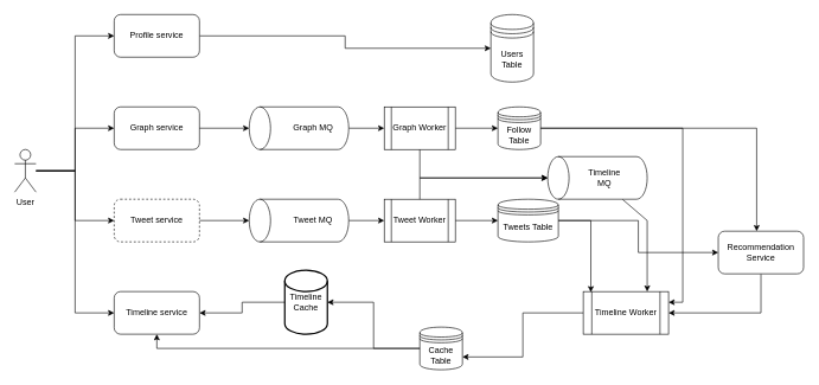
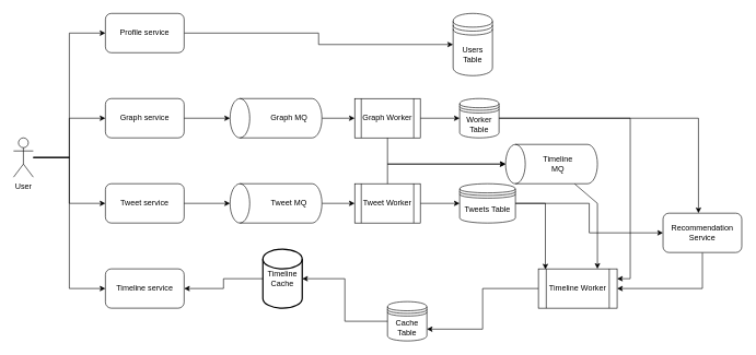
  <mxCell id="0" />
  <mxCell id="1" parent="0" />
  <mxCell id="2" style="edgeStyle=orthogonalEdgeStyle;rounded=0;orthogonalLoop=1;jettySize=auto;html=1;entryX=0;entryY=0.5;entryDx=0;entryDy=0;" edge="1" parent="1" source="6" target="21"><mxGeometry relative="1" as="geometry" /></mxCell>
  <mxCell id="3" style="edgeStyle=orthogonalEdgeStyle;rounded=0;orthogonalLoop=1;jettySize=auto;html=1;entryX=0;entryY=0.5;entryDx=0;entryDy=0;" edge="1" parent="1" source="6" target="7"><mxGeometry relative="1" as="geometry" /></mxCell>
  <mxCell id="4" style="edgeStyle=orthogonalEdgeStyle;rounded=0;orthogonalLoop=1;jettySize=auto;html=1;entryX=0;entryY=0.5;entryDx=0;entryDy=0;" edge="1" parent="1" source="6" target="8"><mxGeometry relative="1" as="geometry" /></mxCell>
  <mxCell id="5" style="edgeStyle=orthogonalEdgeStyle;rounded=0;orthogonalLoop=1;jettySize=auto;html=1;entryX=0;entryY=0.5;entryDx=0;entryDy=0;" edge="1" parent="1" source="6" target="9"><mxGeometry relative="1" as="geometry" /></mxCell>
  <mxCell id="6" value="User" style="shape=umlActor;verticalLabelPosition=bottom;verticalAlign=top;html=1;outlineConnect=0;" vertex="1" parent="1"><mxGeometry x="20" y="210" width="30" height="60" as="geometry" /></mxCell>
  <mxCell id="7" value="Graph service" style="rounded=1;whiteSpace=wrap;html=1;" vertex="1" parent="1"><mxGeometry x="160" y="150" width="120" height="60" as="geometry" /></mxCell>
- <mxCell id="8" value="Tweet service" style="rounded=1;whiteSpace=wrap;html=1;dashed=1;" vertex="1" parent="1"><mxGeometry x="160" y="280" width="120" height="60" as="geometry" /></mxCell>
+ <mxCell id="8" value="Tweet service" style="rounded=1;whiteSpace=wrap;html=1;" vertex="1" parent="1"><mxGeometry x="160" y="280" width="120" height="60" as="geometry" /></mxCell>
  <mxCell id="9" value="Timeline service" style="rounded=1;whiteSpace=wrap;html=1;" vertex="1" parent="1"><mxGeometry x="160" y="410" width="120" height="60" as="geometry" /></mxCell>
  <mxCell id="10" style="edgeStyle=orthogonalEdgeStyle;rounded=0;orthogonalLoop=1;jettySize=auto;html=1;entryX=0;entryY=0.5;entryDx=0;entryDy=0;" edge="1" parent="1" source="11" target="25"><mxGeometry relative="1" as="geometry" /></mxCell>
  <mxCell id="11" value="" style="shape=cylinder3;whiteSpace=wrap;html=1;boundedLbl=1;backgroundOutline=1;size=15;rotation=-90;" vertex="1" parent="1"><mxGeometry x="390" y="110" width="60" height="140" as="geometry" /></mxCell>
  <mxCell id="12" style="edgeStyle=orthogonalEdgeStyle;rounded=0;orthogonalLoop=1;jettySize=auto;html=1;entryX=0;entryY=0.5;entryDx=0;entryDy=0;" edge="1" parent="1" source="13" target="27"><mxGeometry relative="1" as="geometry" /></mxCell>
  <mxCell id="13" value="" style="shape=cylinder3;whiteSpace=wrap;html=1;boundedLbl=1;backgroundOutline=1;size=15;rotation=-90;" vertex="1" parent="1"><mxGeometry x="390" y="240" width="60" height="140" as="geometry" /></mxCell>
  <mxCell id="14" value="Graph MQ" style="text;html=1;align=center;verticalAlign=middle;whiteSpace=wrap;rounded=0;" vertex="1" parent="1"><mxGeometry x="410" y="165" width="60" height="30" as="geometry" /></mxCell>
  <mxCell id="15" value="Tweet MQ" style="text;html=1;align=center;verticalAlign=middle;whiteSpace=wrap;rounded=0;" vertex="1" parent="1"><mxGeometry x="410" y="295" width="60" height="30" as="geometry" /></mxCell>
  <mxCell id="16" style="edgeStyle=orthogonalEdgeStyle;rounded=0;orthogonalLoop=1;jettySize=auto;html=1;entryX=1;entryY=0.25;entryDx=0;entryDy=0;" edge="1" parent="1" source="17" target="34"><mxGeometry relative="1" as="geometry" /></mxCell>
- <mxCell id="17" value="Follow Table" style="shape=datastore;whiteSpace=wrap;html=1;" vertex="1" parent="1"><mxGeometry x="700" y="150" width="60" height="60" as="geometry" /></mxCell>
+ <mxCell id="17" value="Worker Table" style="shape=datastore;whiteSpace=wrap;html=1;" vertex="1" parent="1"><mxGeometry x="700" y="150" width="60" height="60" as="geometry" /></mxCell>
  <mxCell id="18" style="edgeStyle=orthogonalEdgeStyle;rounded=0;orthogonalLoop=1;jettySize=auto;html=1;entryX=0;entryY=0.5;entryDx=0;entryDy=0;" edge="1" parent="1" source="19" target="42"><mxGeometry relative="1" as="geometry" /></mxCell>
  <mxCell id="19" value="Tweets Table" style="shape=datastore;whiteSpace=wrap;html=1;" vertex="1" parent="1"><mxGeometry x="700" y="280" width="85" height="60" as="geometry" /></mxCell>
  <mxCell id="20" style="edgeStyle=orthogonalEdgeStyle;rounded=0;orthogonalLoop=1;jettySize=auto;html=1;entryX=0;entryY=0.5;entryDx=0;entryDy=0;" edge="1" parent="1" source="21" target="22"><mxGeometry relative="1" as="geometry"><mxPoint x="670" y="50" as="targetPoint" /></mxGeometry></mxCell>
  <mxCell id="21" value="Profile service" style="rounded=1;whiteSpace=wrap;html=1;" vertex="1" parent="1"><mxGeometry x="160" y="20" width="120" height="60" as="geometry" /></mxCell>
  <mxCell id="22" value="Users Table" style="shape=datastore;whiteSpace=wrap;html=1;" vertex="1" parent="1"><mxGeometry x="690" y="20" width="60" height="95" as="geometry" /></mxCell>
  <mxCell id="23" style="edgeStyle=orthogonalEdgeStyle;rounded=0;orthogonalLoop=1;jettySize=auto;html=1;entryX=0.5;entryY=0;entryDx=0;entryDy=0;entryPerimeter=0;" edge="1" parent="1" source="7" target="11"><mxGeometry relative="1" as="geometry" /></mxCell>
  <mxCell id="24" style="edgeStyle=orthogonalEdgeStyle;rounded=0;orthogonalLoop=1;jettySize=auto;html=1;entryX=0;entryY=0.5;entryDx=0;entryDy=0;" edge="1" parent="1" source="25" target="17"><mxGeometry relative="1" as="geometry" /></mxCell>
  <mxCell id="25" value="Graph Worker" style="shape=process;whiteSpace=wrap;html=1;backgroundOutline=1;" vertex="1" parent="1"><mxGeometry x="540" y="150" width="100" height="60" as="geometry" /></mxCell>
  <mxCell id="26" style="edgeStyle=orthogonalEdgeStyle;rounded=0;orthogonalLoop=1;jettySize=auto;html=1;entryX=0;entryY=0.5;entryDx=0;entryDy=0;" edge="1" parent="1" source="27" target="19"><mxGeometry relative="1" as="geometry" /></mxCell>
  <mxCell id="27" value="Tweet Worker" style="shape=process;whiteSpace=wrap;html=1;backgroundOutline=1;" vertex="1" parent="1"><mxGeometry x="540" y="280" width="100" height="60" as="geometry" /></mxCell>
  <mxCell id="28" style="edgeStyle=orthogonalEdgeStyle;rounded=0;orthogonalLoop=1;jettySize=auto;html=1;entryX=0.5;entryY=0;entryDx=0;entryDy=0;entryPerimeter=0;" edge="1" parent="1" source="8" target="13"><mxGeometry relative="1" as="geometry" /></mxCell>
  <mxCell id="29" style="edgeStyle=orthogonalEdgeStyle;rounded=0;orthogonalLoop=1;jettySize=auto;html=1;entryX=1;entryY=0.5;entryDx=0;entryDy=0;" edge="1" parent="1" source="30" target="9"><mxGeometry relative="1" as="geometry" /></mxCell>
  <mxCell id="30" value="Timeline Cache" style="strokeWidth=2;html=1;shape=mxgraph.flowchart.database;whiteSpace=wrap;" vertex="1" parent="1"><mxGeometry x="400" y="380" width="60" height="90" as="geometry" /></mxCell>
- <mxCell id="31" style="edgeStyle=orthogonalEdgeStyle;rounded=0;orthogonalLoop=1;jettySize=auto;html=1;entryX=0.5;entryY=1;entryDx=0;entryDy=0;" edge="1" parent="1" source="32" target="9"><mxGeometry relative="1" as="geometry" /></mxCell>
  <mxCell id="32" value="Cache Table" style="shape=datastore;whiteSpace=wrap;html=1;" vertex="1" parent="1"><mxGeometry x="590" y="460" width="60" height="60" as="geometry" /></mxCell>
  <mxCell id="33" style="edgeStyle=orthogonalEdgeStyle;rounded=0;orthogonalLoop=1;jettySize=auto;html=1;entryX=1;entryY=0.7;entryDx=0;entryDy=0;" edge="1" parent="1" source="34" target="32"><mxGeometry relative="1" as="geometry" /></mxCell>
  <mxCell id="34" value="Timeline Worker" style="shape=process;whiteSpace=wrap;html=1;backgroundOutline=1;" vertex="1" parent="1"><mxGeometry x="820" y="410" width="120" height="60" as="geometry" /></mxCell>
  <mxCell id="35" style="edgeStyle=orthogonalEdgeStyle;rounded=0;orthogonalLoop=1;jettySize=auto;html=1;entryX=1;entryY=0.5;entryDx=0;entryDy=0;entryPerimeter=0;" edge="1" parent="1" source="32" target="30"><mxGeometry relative="1" as="geometry" /></mxCell>
  <mxCell id="36" style="edgeStyle=orthogonalEdgeStyle;rounded=0;orthogonalLoop=1;jettySize=auto;html=1;entryX=0.75;entryY=0;entryDx=0;entryDy=0;" edge="1" parent="1" source="37" target="34"><mxGeometry relative="1" as="geometry"><Array as="points"><mxPoint x="910" y="310" /><mxPoint x="910" y="310" /></Array></mxGeometry></mxCell>
  <mxCell id="37" value="" style="shape=cylinder3;whiteSpace=wrap;html=1;boundedLbl=1;backgroundOutline=1;size=15;rotation=-90;" vertex="1" parent="1"><mxGeometry x="810" y="180" width="60" height="140" as="geometry" /></mxCell>
  <mxCell id="38" style="edgeStyle=orthogonalEdgeStyle;rounded=0;orthogonalLoop=1;jettySize=auto;html=1;entryX=0.5;entryY=0;entryDx=0;entryDy=0;entryPerimeter=0;exitX=0.5;exitY=0;exitDx=0;exitDy=0;" edge="1" parent="1" source="27" target="37"><mxGeometry relative="1" as="geometry"><Array as="points"><mxPoint x="590" y="250" /></Array></mxGeometry></mxCell>
  <mxCell id="39" value="Timeline MQ" style="text;html=1;align=center;verticalAlign=middle;whiteSpace=wrap;rounded=0;" vertex="1" parent="1"><mxGeometry x="820" y="235" width="60" height="30" as="geometry" /></mxCell>
  <mxCell id="40" style="edgeStyle=orthogonalEdgeStyle;rounded=0;orthogonalLoop=1;jettySize=auto;html=1;entryX=0.5;entryY=0;entryDx=0;entryDy=0;entryPerimeter=0;" edge="1" parent="1" source="25" target="37"><mxGeometry relative="1" as="geometry"><Array as="points"><mxPoint x="590" y="250" /></Array></mxGeometry></mxCell>
  <mxCell id="41" style="edgeStyle=orthogonalEdgeStyle;rounded=0;orthogonalLoop=1;jettySize=auto;html=1;entryX=1;entryY=0.5;entryDx=0;entryDy=0;exitX=0.5;exitY=1;exitDx=0;exitDy=0;" edge="1" parent="1" source="42" target="34"><mxGeometry relative="1" as="geometry" /></mxCell>
  <mxCell id="42" value="Recommendation Service" style="rounded=1;whiteSpace=wrap;html=1;" vertex="1" parent="1"><mxGeometry x="1010" y="325" width="120" height="60" as="geometry" /></mxCell>
  <mxCell id="43" style="edgeStyle=orthogonalEdgeStyle;rounded=0;orthogonalLoop=1;jettySize=auto;html=1;entryX=0.45;entryY=0;entryDx=0;entryDy=0;entryPerimeter=0;" edge="1" parent="1" source="17" target="42"><mxGeometry relative="1" as="geometry" /></mxCell>
  <mxCell id="44" style="edgeStyle=orthogonalEdgeStyle;rounded=0;orthogonalLoop=1;jettySize=auto;html=1;entryX=0.089;entryY=0.015;entryDx=0;entryDy=0;entryPerimeter=0;" edge="1" parent="1" source="19" target="34"><mxGeometry relative="1" as="geometry" /></mxCell>
